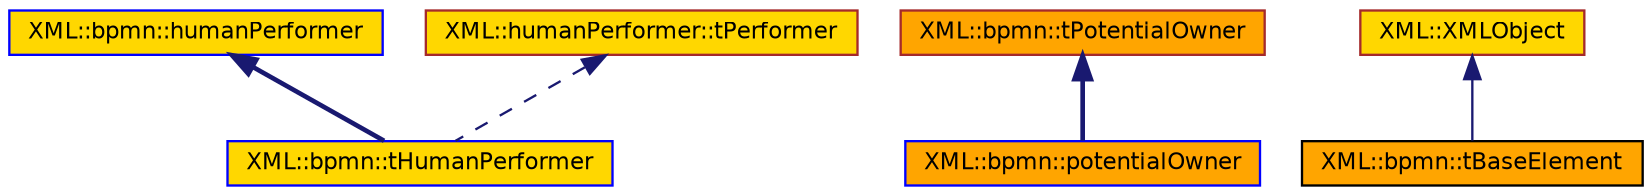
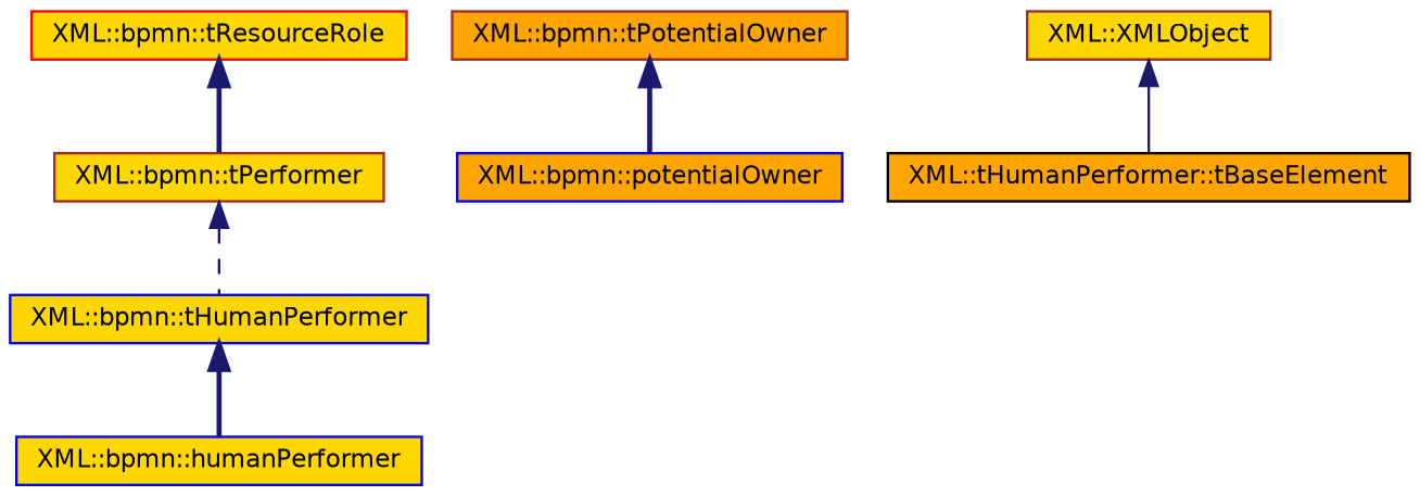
  digraph {
    node [color=blue fillcolor=gold fontname=Helvetica fontsize=10 shape=record style=filled]
    edge [color=midnightblue dir=back fontname=Helvetica fontsize=10 labelfontname=Helvetica labelfontsize=10 style=bold]
    n1 [fontcolor=black height=0.2 label="XML::bpmn::tHumanPerformer" width=0.4]
    n2 [height=0.2 label="XML::bpmn::humanPerformer" width=0.4]
    n3 [color=brown fillcolor=orange height=0.2 label="XML::bpmn::tPotentialOwner" width=0.4]
    n4 [fillcolor=orange height=0.2 label="XML::bpmn::potentialOwner" width=0.4]
-   n5 [color=brown height=0.2 label="XML::humanPerformer::tPerformer" width=0.4]
-   n7 [color=black fillcolor=orange height=0.2 label="XML::bpmn::tBaseElement" width=0.4]
+   n5 [color=brown height=0.2 label="XML::bpmn::tPerformer" width=0.4]
+   n6 [color=red height=0.2 label="XML::bpmn::tResourceRole" width=0.4]
+   n7 [color=black fillcolor=orange height=0.2 label="XML::tHumanPerformer::tBaseElement" width=0.4]
    n8 [color=brown height=0.2 label="XML::XMLObject" width=0.4]
-   n2 -> n1
+   n1 -> n2
    n3 -> n4
    n5 -> n1 [style=dashed]
+   n6 -> n5
    n8 -> n7 [style=solid]
  }
